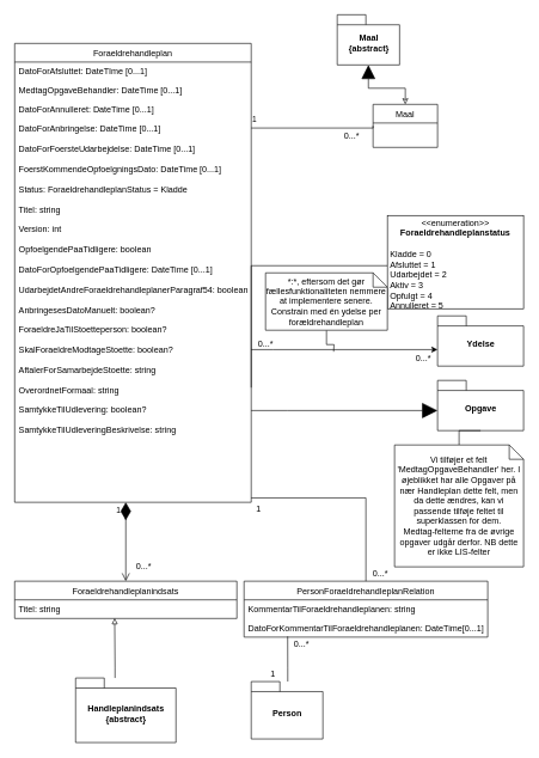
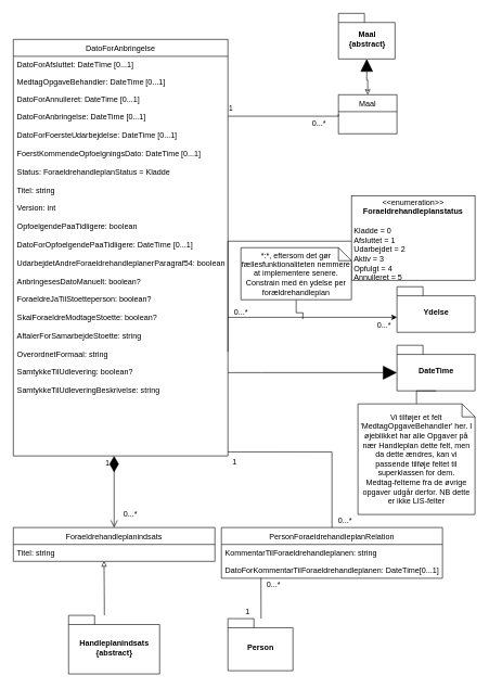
  <mxCell id="0" />
  <mxCell id="1" parent="0" />
- <mxCell id="2" value="Foraeldrehandleplan" style="swimlane;fontStyle=0;align=center;verticalAlign=top;childLayout=stackLayout;horizontal=1;startSize=26;horizontalStack=0;resizeParent=1;resizeLast=0;collapsible=1;marginBottom=0;rounded=0;shadow=0;strokeWidth=1;" parent="1" vertex="1"><mxGeometry x="20" width="330" height="640" as="geometry" y="60"><mxRectangle x="230" y="140" width="160" height="26" as="alternateBounds" /></mxGeometry></mxCell>
+ <mxCell id="2" value="DatoForAnbringelse" style="swimlane;fontStyle=0;align=center;verticalAlign=top;childLayout=stackLayout;horizontal=1;startSize=26;horizontalStack=0;resizeParent=1;resizeLast=0;collapsible=1;marginBottom=0;rounded=0;shadow=0;strokeWidth=1;" parent="1" vertex="1"><mxGeometry x="20" width="330" height="640" as="geometry" y="60"><mxRectangle x="230" y="140" width="160" height="26" as="alternateBounds" /></mxGeometry></mxCell>
  <mxCell id="3" value="DatoForAfsluttet: DateTIme [0...1]" style="text;align=left;verticalAlign=top;spacingLeft=4;spacingRight=4;overflow=hidden;rotatable=0;points=[[0,0.5],[1,0.5]];portConstraint=eastwest;" parent="2" vertex="1"><mxGeometry y="26" width="330" height="26" as="geometry" /></mxCell>
  <mxCell id="4" value="MedtagOpgaveBehandler: DateTime [0...1]" style="text;align=left;verticalAlign=top;spacingLeft=4;spacingRight=4;overflow=hidden;rotatable=0;points=[[0,0.5],[1,0.5]];portConstraint=eastwest;rounded=0;shadow=0;html=0;" parent="2" vertex="1"><mxGeometry y="52" width="330" height="26" as="geometry" /></mxCell>
  <mxCell id="5" value="DatoForAnnulleret: DateTime [0...1]&#10;&#10;DatoForAnbringelse: DateTime [0...1]&#10;&#10;DatoForFoersteUdarbejdelse: DateTime [0...1]&#10;&#10;FoerstKommendeOpfoelgningsDato: DateTime [0...1]&#10;&#10;Status: ForaeldrehandleplanStatus = Kladde&#10;&#10;Titel: string&#10;&#10;Version: int&#10;&#10;OpfoelgendePaaTidligere: boolean&#10;&#10;DatoForOpfoelgendePaaTidligere: DateTime [0...1]&#10;&#10;UdarbejdetAndreForaeldrehandleplanerParagraf54: boolean&#10;&#10;AnbringesesDatoManuelt: boolean?&#10;&#10;ForaeldreJaTilStoetteperson: boolean?&#10;&#10;SkalForaeldreModtageStoette: boolean?&#10;&#10;AftalerForSamarbejdeStoette: string&#10;&#10;OverordnetFormaal: string&#10;&#10;SamtykkeTilUdlevering: boolean?&#10;&#10;SamtykkeTilUdleveringBeskrivelse: string&#10;&#10;" style="text;align=left;verticalAlign=top;spacingLeft=4;spacingRight=4;overflow=hidden;rotatable=0;points=[[0,0.5],[1,0.5]];portConstraint=eastwest;rounded=0;shadow=0;html=0;" parent="2" vertex="1"><mxGeometry y="78" width="330" height="562" as="geometry" /></mxCell>
  <mxCell id="6" value="0...*" style="text;html=1;align=center;verticalAlign=middle;resizable=0;points=[];autosize=1;" parent="1" vertex="1"><mxGeometry x="470" y="180" width="40" height="20" as="geometry" /></mxCell>
  <mxCell id="7" style="edgeStyle=orthogonalEdgeStyle;rounded=0;orthogonalLoop=1;jettySize=auto;html=1;entryX=1;entryY=0.75;entryDx=0;entryDy=0;endArrow=none;endFill=0;" parent="1" source="8" target="2" edge="1"><mxGeometry relative="1" as="geometry"><Array as="points"><mxPoint x="350" y="370" /></Array></mxGeometry></mxCell>
  <mxCell id="8" value="&lt;p style=&quot;margin: 0px ; margin-top: 4px ; text-align: center&quot;&gt;&lt;i&gt;&amp;lt;&amp;lt;&lt;/i&gt;enumeration&lt;i&gt;&amp;gt;&amp;gt;&lt;/i&gt;&lt;br&gt;&lt;/p&gt;&lt;b&gt;&lt;div style=&quot;text-align: center&quot;&gt;&lt;b&gt;Foraeldrehandleplanstatus&lt;/b&gt;&lt;/div&gt;&lt;/b&gt;&lt;p style=&quot;margin: 0px ; margin-left: 4px&quot;&gt;&lt;br&gt;&lt;/p&gt;&lt;p style=&quot;margin: 0px ; margin-left: 4px&quot;&gt;Kladde = 0&lt;br&gt;Afsluttet = 1&lt;/p&gt;&lt;p style=&quot;margin: 0px ; margin-left: 4px&quot;&gt;Udarbejdet = 2&lt;/p&gt;&lt;p style=&quot;margin: 0px ; margin-left: 4px&quot;&gt;Aktiv = 3&lt;/p&gt;&lt;p style=&quot;margin: 0px ; margin-left: 4px&quot;&gt;Opfulgt = 4&lt;/p&gt;&lt;p style=&quot;margin: 0px ; margin-left: 4px&quot;&gt;Annulleret = 5&lt;/p&gt;&lt;hr size=&quot;1&quot;&gt;&lt;p style=&quot;margin: 0px ; margin-left: 4px&quot;&gt;&lt;br&gt;&lt;/p&gt;" style="verticalAlign=top;align=left;overflow=fill;fontSize=12;fontFamily=Helvetica;html=1;" parent="1" vertex="1"><mxGeometry x="540" y="300" width="190" height="130" as="geometry" /></mxCell>
  <mxCell id="9" value="Foraeldrehandleplanindsats" style="swimlane;fontStyle=0;childLayout=stackLayout;horizontal=1;startSize=26;fillColor=none;horizontalStack=0;resizeParent=1;resizeParentMax=0;resizeLast=0;collapsible=1;marginBottom=0;" parent="1" vertex="1"><mxGeometry x="20" y="810" width="310" height="52" as="geometry" /></mxCell>
  <mxCell id="10" value="Titel: string" style="text;strokeColor=none;fillColor=none;align=left;verticalAlign=top;spacingLeft=4;spacingRight=4;overflow=hidden;rotatable=0;points=[[0,0.5],[1,0.5]];portConstraint=eastwest;" parent="9" vertex="1"><mxGeometry y="26" width="310" height="26" as="geometry" /></mxCell>
  <mxCell id="11" value="Ydelse" style="shape=folder;fontStyle=1;spacingTop=10;tabWidth=40;tabHeight=14;tabPosition=left;html=1;" parent="1" vertex="1"><mxGeometry x="610" y="440" width="120" height="70" as="geometry" /></mxCell>
  <mxCell id="12" style="edgeStyle=orthogonalEdgeStyle;rounded=0;orthogonalLoop=1;jettySize=auto;html=1;endArrow=classic;endFill=1;entryX=0;entryY=0;entryDx=0;entryDy=47;entryPerimeter=0;" parent="1" target="11" edge="1"><mxGeometry relative="1" as="geometry"><mxPoint x="350" y="487" as="sourcePoint" /><mxPoint x="529" y="490" as="targetPoint" /><Array as="points"><mxPoint x="380" y="487" /><mxPoint x="380" y="487" /></Array></mxGeometry></mxCell>
  <mxCell id="13" value="0...*" style="text;html=1;align=center;verticalAlign=middle;resizable=0;points=[];autosize=1;" parent="1" vertex="1"><mxGeometry x="350" y="470" width="40" height="20" as="geometry" /></mxCell>
  <mxCell id="14" value="0...*" style="text;html=1;align=center;verticalAlign=middle;resizable=0;points=[];autosize=1;" parent="1" vertex="1"><mxGeometry x="570" y="490" width="40" height="20" as="geometry" /></mxCell>
  <mxCell id="15" value="1" style="endArrow=open;html=1;endSize=9;startArrow=diamondThin;startSize=22;startFill=1;edgeStyle=orthogonalEdgeStyle;align=left;verticalAlign=bottom;strokeWidth=1;entryX=0.5;entryY=0;entryDx=0;entryDy=0;" parent="1" source="5" target="9" edge="1"><mxGeometry x="-0.636" y="-15" relative="1" as="geometry"><mxPoint x="30" y="730" as="sourcePoint" /><mxPoint x="260" y="740" as="targetPoint" /><mxPoint as="offset" /><Array as="points"><mxPoint x="175" y="710" /><mxPoint x="175" y="710" /></Array></mxGeometry></mxCell>
  <mxCell id="16" value="0...*" style="text;html=1;align=center;verticalAlign=middle;resizable=0;points=[];autosize=1;" parent="1" vertex="1"><mxGeometry x="180" y="780" width="40" height="20" as="geometry" /></mxCell>
  <mxCell id="17" style="edgeStyle=orthogonalEdgeStyle;rounded=0;orthogonalLoop=1;jettySize=auto;html=1;entryX=1;entryY=0.989;entryDx=0;entryDy=0;entryPerimeter=0;endArrow=none;endFill=0;strokeColor=#000000;" parent="1" source="18" target="5" edge="1"><mxGeometry relative="1" as="geometry" /></mxCell>
  <mxCell id="18" value="PersonForaeldrehandleplanRelation" style="swimlane;fontStyle=0;childLayout=stackLayout;horizontal=1;startSize=26;fillColor=none;horizontalStack=0;resizeParent=1;resizeParentMax=0;resizeLast=0;collapsible=1;marginBottom=0;" parent="1" vertex="1"><mxGeometry x="340" y="810" width="340" height="78" as="geometry" /></mxCell>
  <mxCell id="19" value="KommentarTilForaeldrehandleplanen: string" style="text;strokeColor=none;fillColor=none;align=left;verticalAlign=top;spacingLeft=4;spacingRight=4;overflow=hidden;rotatable=0;points=[[0,0.5],[1,0.5]];portConstraint=eastwest;" parent="18" vertex="1"><mxGeometry y="26" width="340" height="26" as="geometry" /></mxCell>
  <mxCell id="20" value="DatoForKommentarTilForaeldrehandleplanen: DateTime[0...1]" style="text;strokeColor=none;fillColor=none;align=left;verticalAlign=top;spacingLeft=4;spacingRight=4;overflow=hidden;rotatable=0;points=[[0,0.5],[1,0.5]];portConstraint=eastwest;" parent="18" vertex="1"><mxGeometry y="52" width="340" height="26" as="geometry" /></mxCell>
  <mxCell id="21" style="edgeStyle=orthogonalEdgeStyle;rounded=0;orthogonalLoop=1;jettySize=auto;html=1;entryX=0.179;entryY=0.962;entryDx=0;entryDy=0;entryPerimeter=0;strokeColor=#000000;endArrow=none;endFill=0;" parent="1" source="22" target="20" edge="1"><mxGeometry relative="1" as="geometry"><Array as="points"><mxPoint x="401" y="930" /><mxPoint x="401" y="930" /></Array></mxGeometry></mxCell>
  <mxCell id="22" value="Person" style="shape=folder;fontStyle=1;spacingTop=10;tabWidth=40;tabHeight=14;tabPosition=left;html=1;" parent="1" vertex="1"><mxGeometry x="350" y="950" width="100" height="80" as="geometry" /></mxCell>
  <mxCell id="23" value="1" style="endArrow=none;html=1;endSize=12;startArrow=none;startSize=20;startFill=0;edgeStyle=orthogonalEdgeStyle;align=left;verticalAlign=bottom;rounded=0;endFill=0;entryX=0;entryY=0.5;entryDx=0;entryDy=0;" parent="1" source="5" edge="1" target="34"><mxGeometry x="-1" y="3" relative="1" as="geometry"><mxPoint x="370" y="177" as="sourcePoint" /><mxPoint x="490" y="178" as="targetPoint" /><Array as="points"><mxPoint x="520" y="178" /></Array></mxGeometry></mxCell>
  <mxCell id="24" value="0...*" style="text;html=1;align=center;verticalAlign=middle;resizable=0;points=[];autosize=1;" parent="1" vertex="1"><mxGeometry x="400" y="888" width="40" height="20" as="geometry" /></mxCell>
  <mxCell id="25" value="1" style="text;html=1;align=center;verticalAlign=middle;resizable=0;points=[];autosize=1;" parent="1" vertex="1"><mxGeometry x="370" y="930" width="20" height="20" as="geometry" /></mxCell>
  <mxCell id="26" value="0...*" style="text;html=1;align=center;verticalAlign=middle;resizable=0;points=[];autosize=1;" parent="1" vertex="1"><mxGeometry x="510" y="790" width="40" height="20" as="geometry" /></mxCell>
  <mxCell id="27" value="1" style="text;html=1;align=center;verticalAlign=middle;resizable=0;points=[];autosize=1;" parent="1" vertex="1"><mxGeometry x="350" y="700" width="20" height="20" as="geometry" /></mxCell>
- <mxCell id="28" value="Opgave" style="shape=folder;fontStyle=1;spacingTop=10;tabWidth=40;tabHeight=14;tabPosition=left;html=1;" parent="1" vertex="1"><mxGeometry x="610" y="530" width="120" height="70" as="geometry" /></mxCell>
+ <mxCell id="28" value="DateTime" style="shape=folder;fontStyle=1;spacingTop=10;tabWidth=40;tabHeight=14;tabPosition=left;html=1;" parent="1" vertex="1"><mxGeometry x="610" y="530" width="120" height="70" as="geometry" /></mxCell>
  <mxCell id="29" style="edgeStyle=orthogonalEdgeStyle;rounded=0;orthogonalLoop=1;jettySize=auto;html=1;entryX=0;entryY=0;entryDx=0;entryDy=42;entryPerimeter=0;endArrow=block;endFill=1;strokeColor=#000000;endSize=19;" parent="1" source="5" target="28" edge="1"><mxGeometry relative="1" as="geometry"><Array as="points"><mxPoint x="400" y="572" /><mxPoint x="400" y="572" /></Array></mxGeometry></mxCell>
  <mxCell id="30" style="edgeStyle=orthogonalEdgeStyle;rounded=0;orthogonalLoop=1;jettySize=auto;html=1;entryX=0.5;entryY=1;entryDx=0;entryDy=0;entryPerimeter=0;startSize=20;endArrow=none;endFill=0;endSize=9;strokeColor=#000000;" parent="1" source="31" target="28" edge="1"><mxGeometry relative="1" as="geometry" /></mxCell>
  <mxCell id="31" value="Vi tilføjer et felt 'MedtagOpgaveBehandler' her. I øjeblikket har alle Opgaver på nær Handleplan dette felt, men da dette ændres, kan vi passende tilføje feltet til superklassen for dem.&lt;br&gt;Medtag-felterne fra de øvrige opgaver udgår derfor. NB dette er ikke LIS-felter" style="shape=note;size=20;whiteSpace=wrap;html=1;" parent="1" vertex="1"><mxGeometry x="550" y="620" width="180" height="170" as="geometry" /></mxCell>
  <mxCell id="32" style="edgeStyle=orthogonalEdgeStyle;rounded=0;orthogonalLoop=1;jettySize=auto;html=1;entryX=0.5;entryY=0;entryDx=0;entryDy=0;endArrow=classic;endFill=0;startArrow=block;startFill=1;targetPerimeterSpacing=0;startSize=17;" edge="1" parent="1" source="33" target="34"><mxGeometry relative="1" as="geometry" /></mxCell>
- <mxCell id="33" value="Maal&lt;br&gt;{abstract}" style="shape=folder;fontStyle=1;spacingTop=10;tabWidth=40;tabHeight=14;tabPosition=left;html=1;" parent="1" vertex="1"><mxGeometry x="470" y="20" width="87" height="70" as="geometry" /></mxCell>
+ <mxCell id="33" value="Maal&lt;br&gt;{abstract}" style="shape=folder;fontStyle=1;spacingTop=10;tabWidth=40;tabHeight=14;tabPosition=left;html=1;" parent="1" vertex="1"><mxGeometry x="520" y="20" width="87" height="70" as="geometry" /></mxCell>
  <mxCell id="34" value="Maal" style="swimlane;fontStyle=0;childLayout=stackLayout;horizontal=1;startSize=26;fillColor=none;horizontalStack=0;resizeParent=1;resizeParentMax=0;resizeLast=0;collapsible=1;marginBottom=0;" vertex="1" parent="1"><mxGeometry x="520" y="145" width="90" height="60" as="geometry" /></mxCell>
  <mxCell id="35" style="edgeStyle=orthogonalEdgeStyle;rounded=0;orthogonalLoop=1;jettySize=auto;html=1;startArrow=none;startFill=0;startSize=17;endArrow=none;endFill=0;targetPerimeterSpacing=0;" edge="1" parent="1" source="36"><mxGeometry relative="1" as="geometry"><mxPoint x="465" y="490" as="targetPoint" /></mxGeometry></mxCell>
  <mxCell id="36" value="*:*, eftersom det gør fællesfunktionaliteten nemmere at implementere senere. Constrain med én ydelse per forældrehandleplan" style="shape=note;size=20;whiteSpace=wrap;html=1;" vertex="1" parent="1"><mxGeometry x="370" y="380" width="170" height="80" as="geometry" /></mxCell>
  <mxCell id="37" style="edgeStyle=orthogonalEdgeStyle;rounded=0;orthogonalLoop=1;jettySize=auto;html=1;entryX=0.45;entryY=0.98;entryDx=0;entryDy=0;entryPerimeter=0;startArrow=none;startFill=0;startSize=17;endArrow=block;endFill=0;targetPerimeterSpacing=0;" edge="1" parent="1" source="38" target="10"><mxGeometry relative="1" as="geometry"><Array as="points"><mxPoint x="160" y="930" /><mxPoint x="160" y="930" /></Array></mxGeometry></mxCell>
  <mxCell id="38" value="Handleplanindsats&lt;br&gt;{abstract}" style="shape=folder;fontStyle=1;spacingTop=10;tabWidth=40;tabHeight=14;tabPosition=left;html=1;" vertex="1" parent="1"><mxGeometry x="105" y="945" width="140" height="90" as="geometry" /></mxCell>
